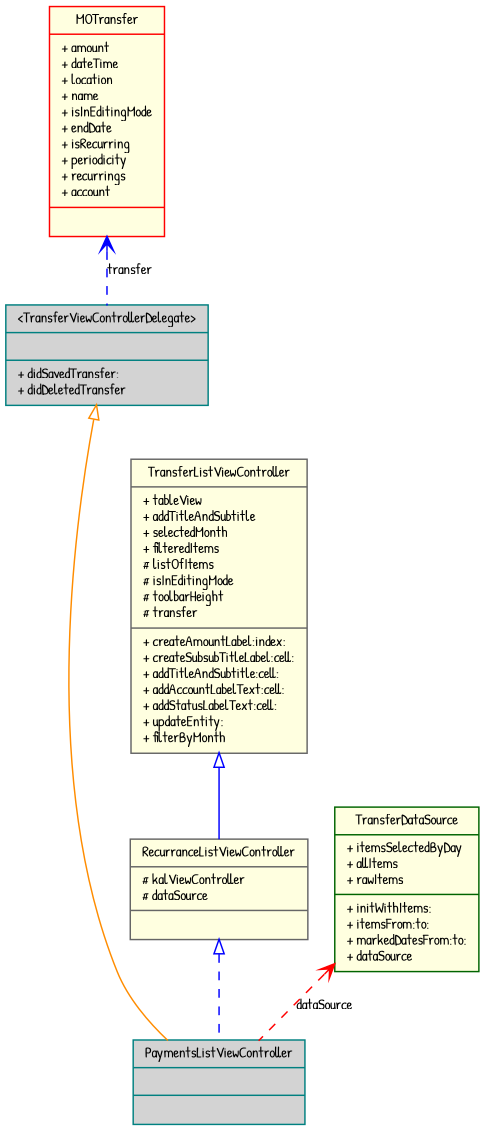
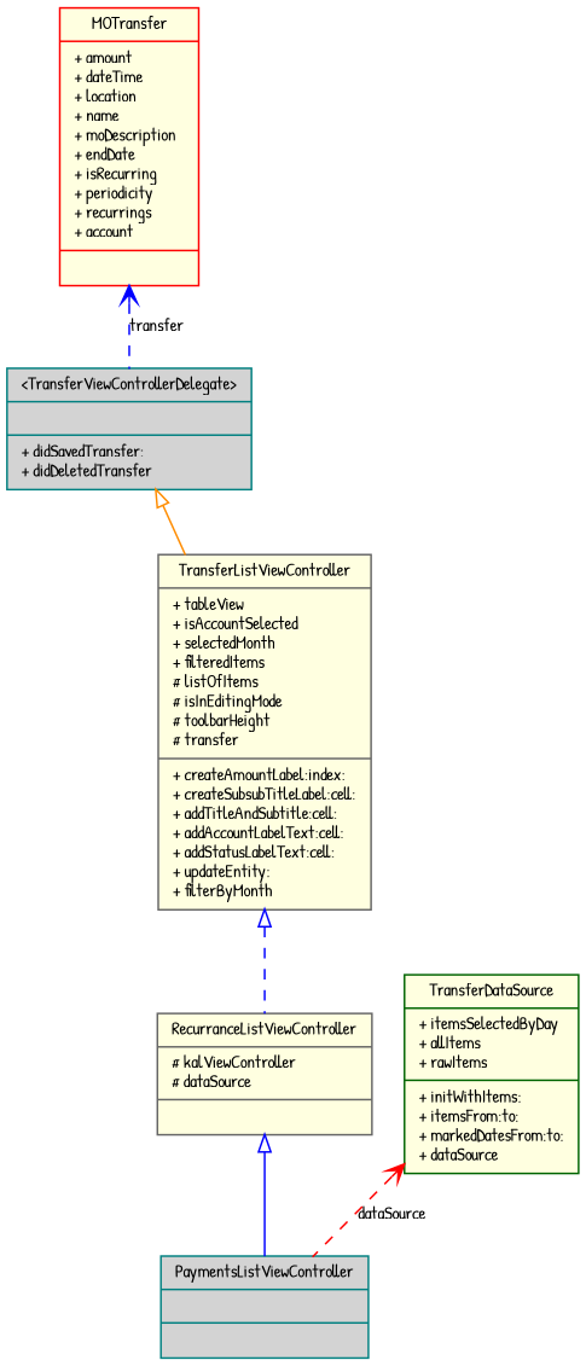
  digraph {
    fontname="Patrick Hand"
    node [color=teal fillcolor=lightyellow fontname="Patrick Hand" fontsize=10 shape=record style=filled]
    edge [arrowtail=empty color=blue dir=back fontname="Patrick Hand" fontsize=10 labelfontname=Helvetica labelfontsize=10 style=solid]
    n1 [fillcolor=lightgrey fontcolor=black height=0.2 label="{PaymentsListViewController\n||}" width=0.4]
    n2 [color=gray40 height=0.2 label="{RecurranceListViewController\n|# kalViewController\l# dataSource\l|}" width=0.4]
-   n3 [color=gray40 height=0.2 label="{TransferListViewController\n|+ tableView\l+ addTitleAndSubtitle\l+ selectedMonth\l+ filteredItems\l# listOfItems\l# isInEditingMode\l# toolbarHeight\l# transfer\l|+ createAmountLabel:index:\l+ createSubsubTitleLabel:cell:\l+ addTitleAndSubtitle:cell:\l+ addAccountLabelText:cell:\l+ addStatusLabelText:cell:\l+ updateEntity:\l+ filterByMonth\l}" width=0.4]
+   n3 [color=gray40 height=0.2 label="{TransferListViewController\n|+ tableView\l+ isAccountSelected\l+ selectedMonth\l+ filteredItems\l# listOfItems\l# isInEditingMode\l# toolbarHeight\l# transfer\l|+ createAmountLabel:index:\l+ createSubsubTitleLabel:cell:\l+ addTitleAndSubtitle:cell:\l+ addAccountLabelText:cell:\l+ addStatusLabelText:cell:\l+ updateEntity:\l+ filterByMonth\l}" width=0.4]
    n4 [fillcolor=lightgrey height=0.2 label="{\<TransferViewControllerDelegate\>\n||+ didSavedTransfer:\l+ didDeletedTransfer\l}" width=0.4]
-   n5 [color=red height=0.2 label="{MOTransfer\n|+ amount\l+ dateTime\l+ location\l+ name\l+ isInEditingMode\l+ endDate\l+ isRecurring\l+ periodicity\l+ recurrings\l+ account\l|}" width=0.4]
+   n5 [color=red height=0.2 label="{MOTransfer\n|+ amount\l+ dateTime\l+ location\l+ name\l+ moDescription\l+ endDate\l+ isRecurring\l+ periodicity\l+ recurrings\l+ account\l|}" width=0.4]
    n6 [color=darkgreen height=0.2 label="{TransferDataSource\n|+ itemsSelectedByDay\l+ allItems\l+ rawItems\l|+ initWithItems:\l+ itemsFrom:to:\l+ markedDatesFrom:to:\l+ dataSource\l}" width=0.4]
-   n2 -> n1 [style=dashed]
-   n3 -> n2
-   n4 -> n1 [color=darkorange]
+   n2 -> n1
+   n3 -> n2 [style=dashed]
+   n4 -> n3 [color=darkorange]
    n5 -> n4 [arrowtail=open label=transfer style=dashed]
    n6 -> n1 [arrowtail=open color=red label=dataSource style=dashed]
  }
